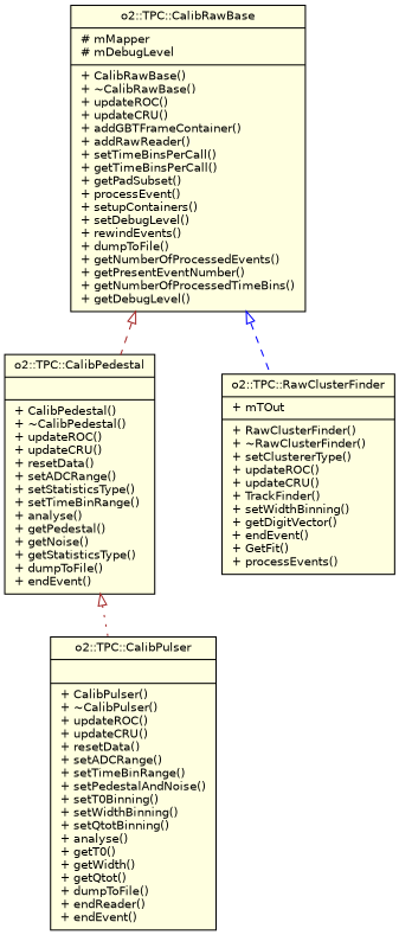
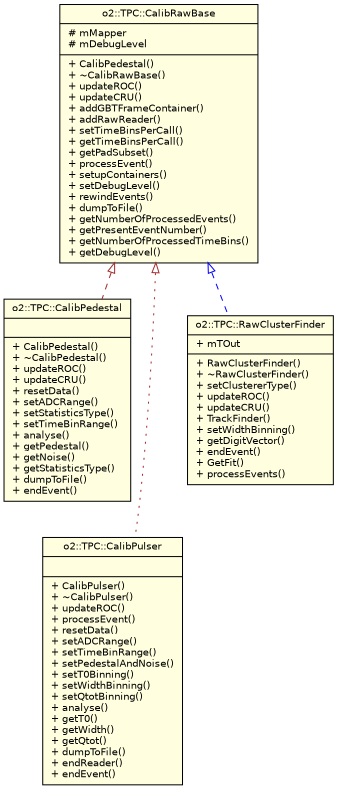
  digraph {
    node [color=black fillcolor=lightyellow fontname=Helvetica fontsize=10 shape=record style=filled]
    edge [arrowtail=onormal color=brown dir=back fontname=Helvetica fontsize=10 labelfontname=Helvetica labelfontsize=10 style=dashed]
-   n1 [fontcolor=black height=0.2 label="{o2::TPC::CalibRawBase\n|# mMapper\l# mDebugLevel\l|+ CalibRawBase()\l+ ~CalibRawBase()\l+ updateROC()\l+ updateCRU()\l+ addGBTFrameContainer()\l+ addRawReader()\l+ setTimeBinsPerCall()\l+ getTimeBinsPerCall()\l+ getPadSubset()\l+ processEvent()\l+ setupContainers()\l+ setDebugLevel()\l+ rewindEvents()\l+ dumpToFile()\l+ getNumberOfProcessedEvents()\l+ getPresentEventNumber()\l+ getNumberOfProcessedTimeBins()\l+ getDebugLevel()\l}" width=0.4]
+   n1 [fontcolor=black height=0.2 label="{o2::TPC::CalibRawBase\n|# mMapper\l# mDebugLevel\l|+ CalibPedestal()\l+ ~CalibRawBase()\l+ updateROC()\l+ updateCRU()\l+ addGBTFrameContainer()\l+ addRawReader()\l+ setTimeBinsPerCall()\l+ getTimeBinsPerCall()\l+ getPadSubset()\l+ processEvent()\l+ setupContainers()\l+ setDebugLevel()\l+ rewindEvents()\l+ dumpToFile()\l+ getNumberOfProcessedEvents()\l+ getPresentEventNumber()\l+ getNumberOfProcessedTimeBins()\l+ getDebugLevel()\l}" width=0.4]
    n2 [height=0.2 label="{o2::TPC::CalibPedestal\n||+ CalibPedestal()\l+ ~CalibPedestal()\l+ updateROC()\l+ updateCRU()\l+ resetData()\l+ setADCRange()\l+ setStatisticsType()\l+ setTimeBinRange()\l+ analyse()\l+ getPedestal()\l+ getNoise()\l+ getStatisticsType()\l+ dumpToFile()\l+ endEvent()\l}" width=0.4]
-   n3 [height=0.2 label="{o2::TPC::CalibPulser\n||+ CalibPulser()\l+ ~CalibPulser()\l+ updateROC()\l+ updateCRU()\l+ resetData()\l+ setADCRange()\l+ setTimeBinRange()\l+ setPedestalAndNoise()\l+ setT0Binning()\l+ setWidthBinning()\l+ setQtotBinning()\l+ analyse()\l+ getT0()\l+ getWidth()\l+ getQtot()\l+ dumpToFile()\l+ endReader()\l+ endEvent()\l}" width=0.4]
+   n3 [height=0.2 label="{o2::TPC::CalibPulser\n||+ CalibPulser()\l+ ~CalibPulser()\l+ updateROC()\l+ processEvent()\l+ resetData()\l+ setADCRange()\l+ setTimeBinRange()\l+ setPedestalAndNoise()\l+ setT0Binning()\l+ setWidthBinning()\l+ setQtotBinning()\l+ analyse()\l+ getT0()\l+ getWidth()\l+ getQtot()\l+ dumpToFile()\l+ endReader()\l+ endEvent()\l}" width=0.4]
    n4 [height=0.2 label="{o2::TPC::RawClusterFinder\n|+ mTOut\l|+ RawClusterFinder()\l+ ~RawClusterFinder()\l+ setClustererType()\l+ updateROC()\l+ updateCRU()\l+ TrackFinder()\l+ setWidthBinning()\l+ getDigitVector()\l+ endEvent()\l+ GetFit()\l+ processEvents()\l}" width=0.4]
    n1 -> n2
-   n2 -> n3 [style=dotted]
+   n1 -> n3 [style=dotted]
    n1 -> n4 [color=blue]
  }
